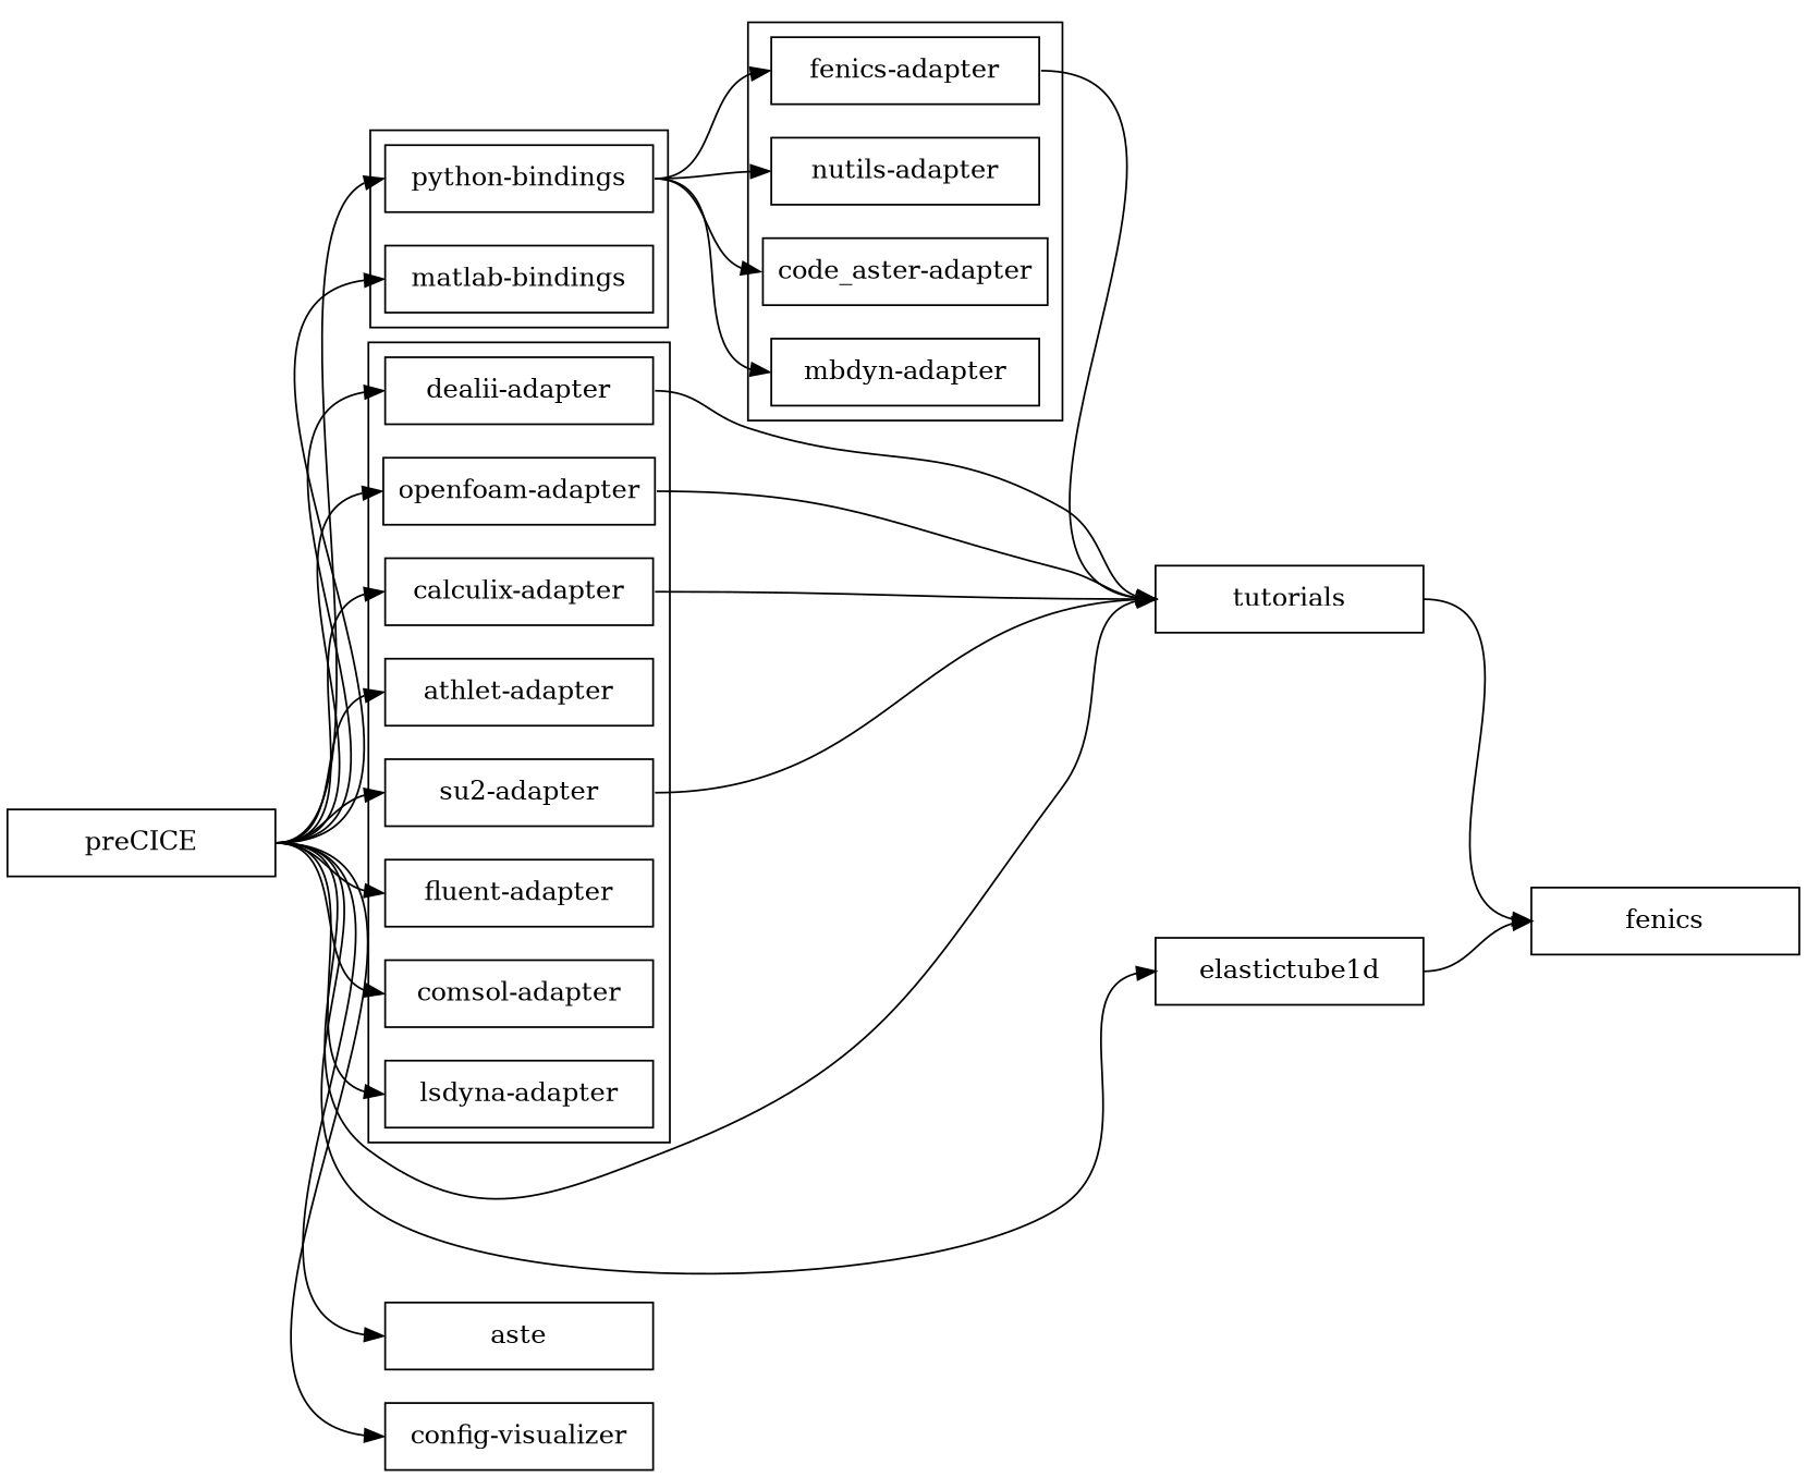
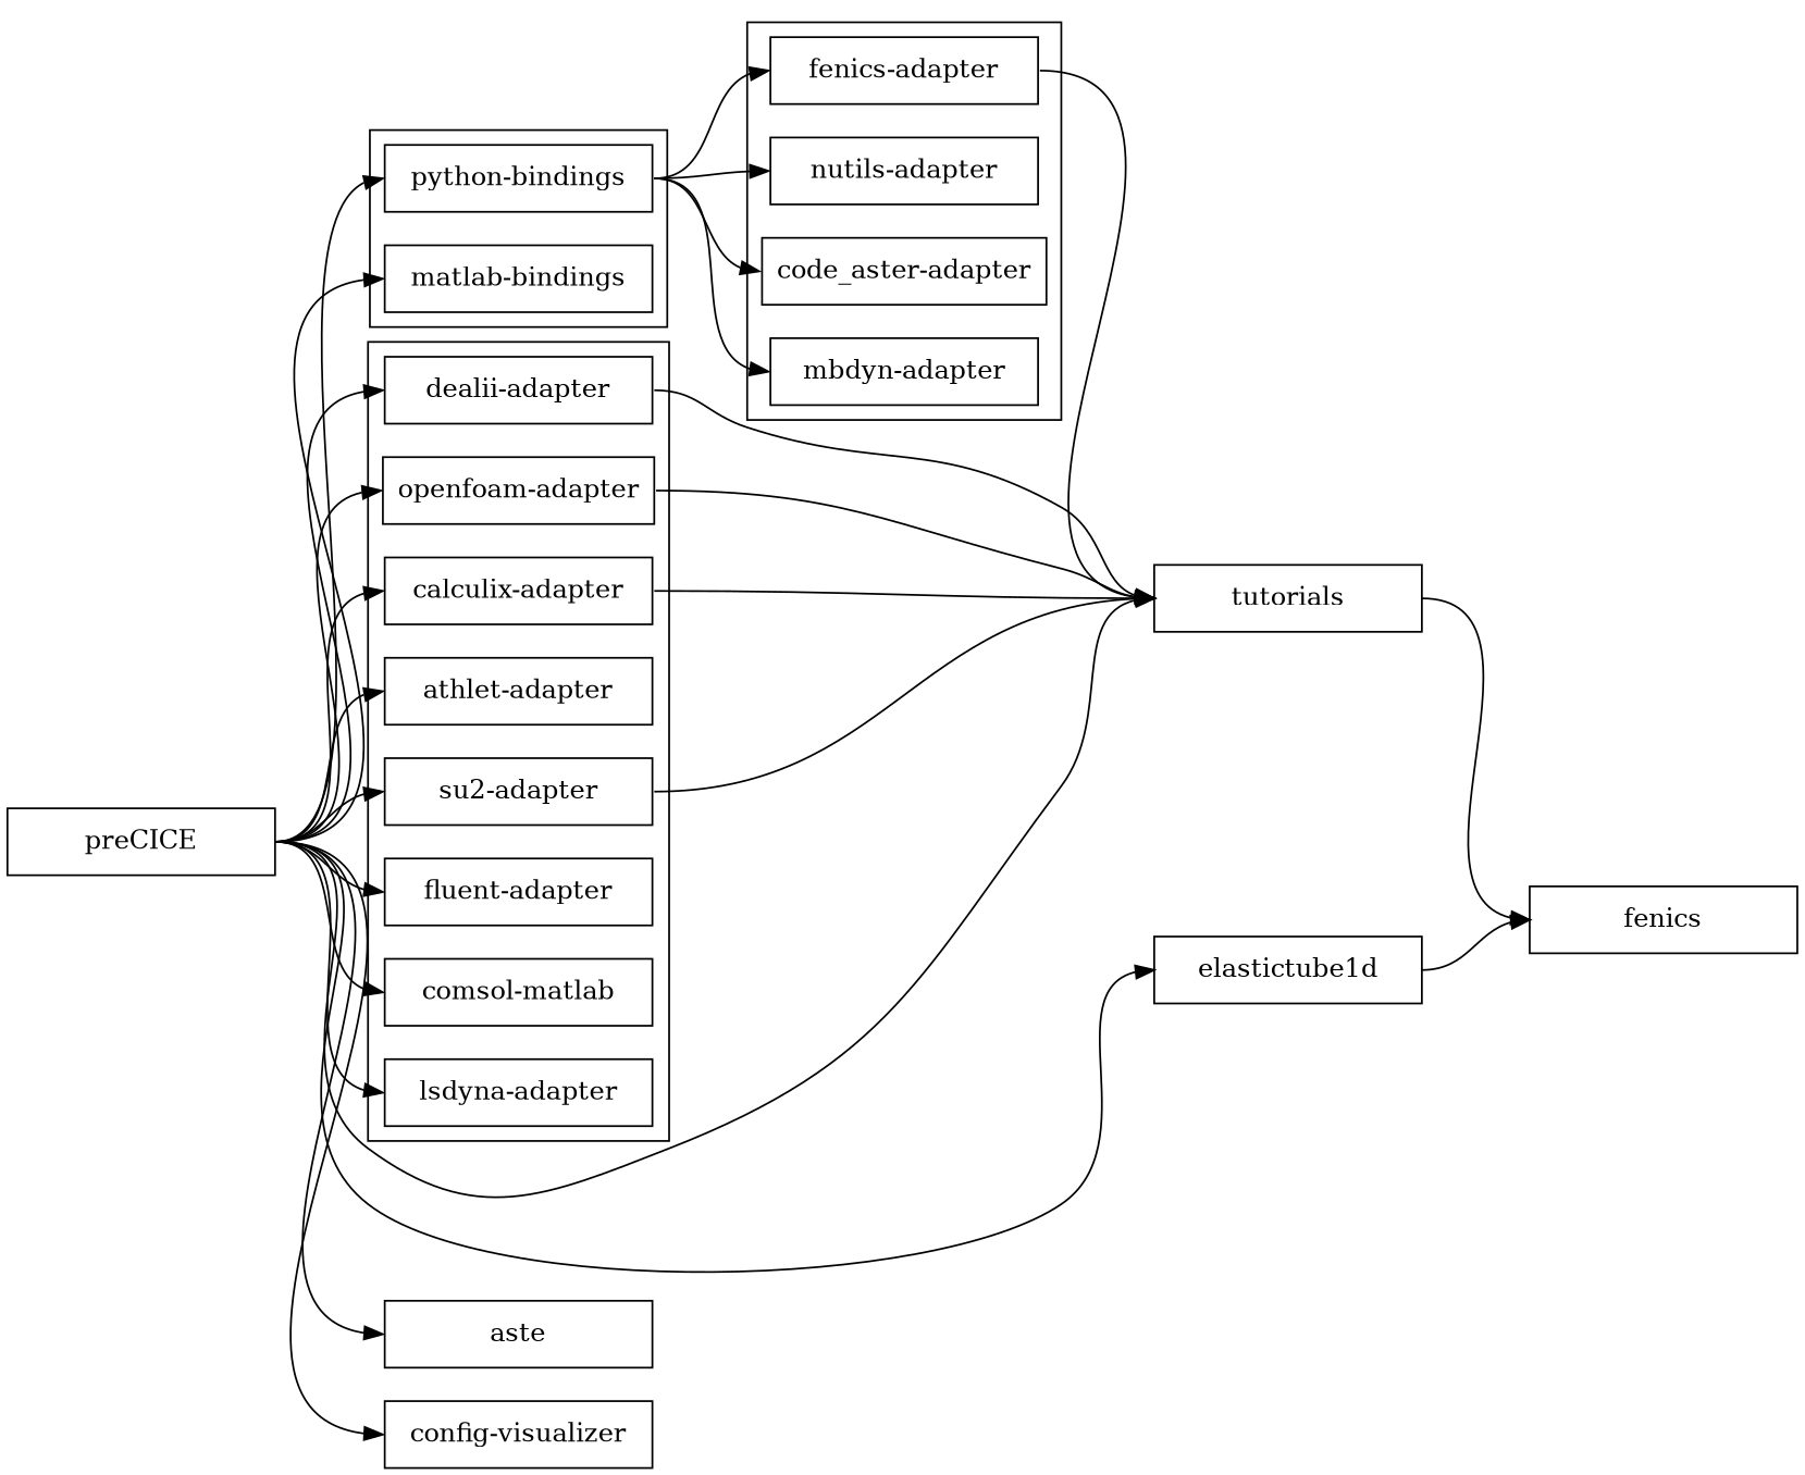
  digraph {
    rankdir=LR
    ranksep=0.8
    node [shape=box]
    edge [headport=w tailport=e]
    "python-bindings" [width=2]
    "matlab-bindings" [width=2]
    "fenics-adapter" [width=2]
    "nutils-adapter" [width=2]
    "code_aster-adapter" [width=2]
    "mbdyn-adapter" [width=2]
    "dealii-adapter" [width=2]
    "openfoam-adapter" [width=2]
    "calculix-adapter" [width=2]
    "athlet-adapter" [width=2]
    "su2-adapter" [width=2]
    "fluent-adapter" [width=2]
-   "comsol-adapter" [width=2]
+   "comsol-adapter" [width=2 label="comsol-matlab"]
    "lsdyna-adapter" [width=2]
    tutorials [width=2]
    preCICE [width=2]
    elastictube1d [width=2]
    aste [width=2]
    "config-visualizer" [width=2]
    n20 [label=fenics width=2]
    subgraph cluster_1 {
      rank=same
      "python-bindings"
      "matlab-bindings"
    }
    subgraph cluster_2 {
      rank=same
      "fenics-adapter"
      "nutils-adapter"
      "code_aster-adapter"
      "mbdyn-adapter"
    }
    subgraph cluster_3 {
      rank=same
      "dealii-adapter"
      "openfoam-adapter"
      "calculix-adapter"
      "athlet-adapter"
      "su2-adapter"
      "fluent-adapter"
      "comsol-adapter"
      "lsdyna-adapter"
    }
    "python-bindings" -> "fenics-adapter"
    "python-bindings" -> "nutils-adapter"
    "python-bindings" -> "code_aster-adapter"
    "python-bindings" -> "mbdyn-adapter"
    "fenics-adapter" -> tutorials
    "dealii-adapter" -> tutorials
    "openfoam-adapter" -> tutorials
    "calculix-adapter" -> tutorials
    "su2-adapter" -> tutorials
    tutorials -> n20
    preCICE -> "python-bindings"
    preCICE -> "matlab-bindings"
    preCICE -> "dealii-adapter"
    preCICE -> "openfoam-adapter"
    preCICE -> "calculix-adapter"
    preCICE -> "athlet-adapter"
    preCICE -> "su2-adapter"
    preCICE -> "fluent-adapter"
    preCICE -> "comsol-adapter"
    preCICE -> "lsdyna-adapter"
    preCICE -> tutorials
    preCICE -> elastictube1d
    preCICE -> aste
    preCICE -> "config-visualizer"
    elastictube1d -> n20
  }
